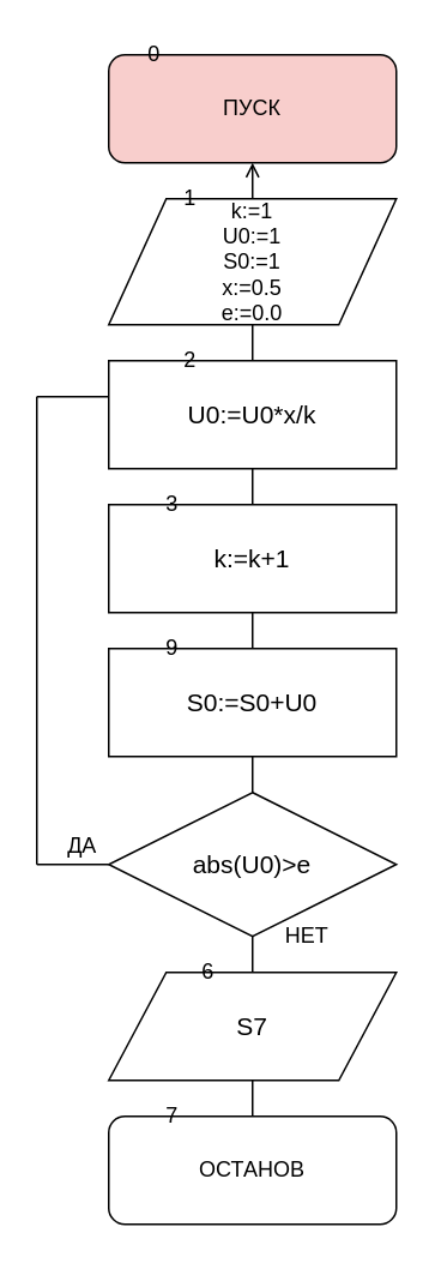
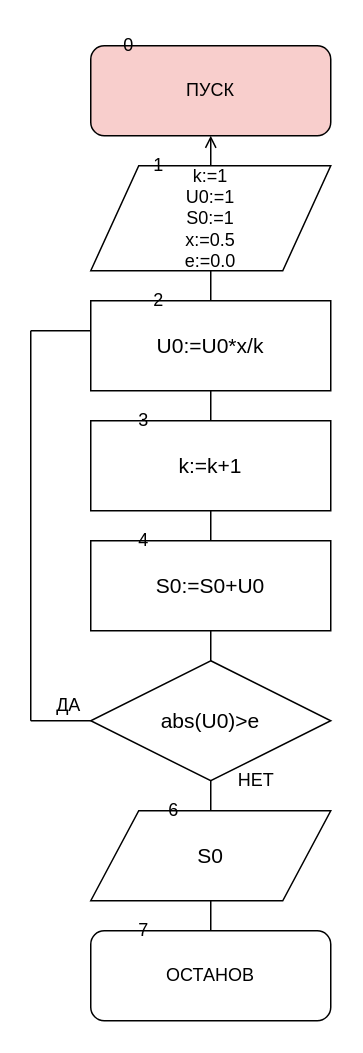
  <mxCell id="0" />
  <mxCell id="1" parent="0" />
  <mxCell id="2" value="" style="endArrow=open;html=1;entryX=0.5;entryY=1;entryDx=0;entryDy=0;exitX=0.5;exitY=0;exitDx=0;exitDy=0;" edge="1" parent="1" source="4" target="3"><mxGeometry width="50" height="50" relative="1" as="geometry"><mxPoint x="260" y="170" as="sourcePoint" /><mxPoint x="310" y="120" as="targetPoint" /></mxGeometry></mxCell>
  <mxCell id="3" value="&lt;font style=&quot;vertical-align: inherit&quot;&gt;&lt;font style=&quot;vertical-align: inherit&quot;&gt;ПУСК&lt;/font&gt;&lt;/font&gt;" style="rounded=1;whiteSpace=wrap;html=1;fillColor=#f8cecc;" parent="1" vertex="1"><mxGeometry x="60" y="30" width="160" height="60" as="geometry" /></mxCell>
  <mxCell id="4" value="&lt;font style=&quot;vertical-align: inherit&quot;&gt;&lt;font style=&quot;vertical-align: inherit&quot;&gt;ОСТАНОВ&lt;/font&gt;&lt;/font&gt;" style="rounded=1;whiteSpace=wrap;html=1;" parent="1" vertex="1"><mxGeometry x="60" y="620" width="160" height="60" as="geometry" /></mxCell>
  <mxCell id="5" value="&lt;div&gt;k:=1&lt;/div&gt;&lt;div&gt;U0:=1&lt;/div&gt;&lt;div&gt;S0:=1&lt;/div&gt;&lt;div&gt;x:=0.5&lt;/div&gt;&lt;div&gt;e:=0.0&lt;/div&gt;" style="shape=parallelogram;perimeter=parallelogramPerimeter;whiteSpace=wrap;html=1;" parent="1" vertex="1"><mxGeometry x="60" y="110" width="160" height="70" as="geometry" /></mxCell>
  <mxCell id="6" value="&lt;font style=&quot;font-size: 14px&quot;&gt;U0:=U0*x/k&lt;/font&gt;" style="rounded=0;whiteSpace=wrap;html=1;" parent="1" vertex="1"><mxGeometry x="60" y="200" width="160" height="60" as="geometry" /></mxCell>
  <mxCell id="7" value="&lt;font style=&quot;font-size: 14px&quot;&gt;abs(U0)&amp;gt;e&lt;/font&gt;" style="rhombus;whiteSpace=wrap;html=1;" parent="1" vertex="1"><mxGeometry x="60" y="440" width="160" height="80" as="geometry" /></mxCell>
  <mxCell id="8" value="НЕТ" style="text;html=1;align=center;verticalAlign=middle;resizable=0;points=[];;autosize=1;" parent="1" vertex="1"><mxGeometry x="150" y="510" width="40" height="20" as="geometry" /></mxCell>
  <mxCell id="9" value="" style="endArrow=none;html=1;entryX=0;entryY=0.5;entryDx=0;entryDy=0;" parent="1" edge="1"><mxGeometry width="50" height="50" relative="1" as="geometry"><mxPoint x="20" y="480" as="sourcePoint" /><mxPoint x="60" y="480" as="targetPoint" /></mxGeometry></mxCell>
  <mxCell id="10" value="" style="endArrow=none;html=1;" parent="1" edge="1"><mxGeometry width="50" height="50" relative="1" as="geometry"><mxPoint x="20" y="220" as="sourcePoint" /><mxPoint x="20" y="480" as="targetPoint" /></mxGeometry></mxCell>
  <mxCell id="11" value="" style="endArrow=none;html=1;entryX=0;entryY=0.5;entryDx=0;entryDy=0;" parent="1" edge="1"><mxGeometry width="50" height="50" relative="1" as="geometry"><mxPoint x="20" y="220" as="sourcePoint" /><mxPoint x="60" y="220" as="targetPoint" /></mxGeometry></mxCell>
  <mxCell id="12" value="ДА" style="text;html=1;align=center;verticalAlign=middle;resizable=0;points=[];;autosize=1;" parent="1" vertex="1"><mxGeometry x="30" y="460" width="30" height="20" as="geometry" /></mxCell>
  <mxCell id="13" value="0" style="text;html=1;align=center;verticalAlign=middle;resizable=0;points=[];;autosize=1;" parent="1" vertex="1"><mxGeometry x="75" y="20" width="20" height="20" as="geometry" /></mxCell>
  <mxCell id="14" value="&lt;font style=&quot;font-size: 14px&quot;&gt;k:=k+1&lt;/font&gt;" style="rounded=0;whiteSpace=wrap;html=1;" vertex="1" parent="1"><mxGeometry x="60" y="280" width="160" height="60" as="geometry" /></mxCell>
  <mxCell id="15" value="&lt;font style=&quot;font-size: 14px&quot;&gt;S0:=S0+U0&lt;/font&gt;" style="rounded=0;whiteSpace=wrap;html=1;" vertex="1" parent="1"><mxGeometry x="60" y="360" width="160" height="60" as="geometry" /></mxCell>
- <mxCell id="16" value="&lt;font style=&quot;font-size: 14px&quot;&gt;S7&lt;/font&gt;" style="shape=parallelogram;perimeter=parallelogramPerimeter;whiteSpace=wrap;html=1;" vertex="1" parent="1"><mxGeometry x="60" y="540" width="160" height="60" as="geometry" /></mxCell>
+ <mxCell id="16" value="&lt;font style=&quot;font-size: 14px&quot;&gt;S0&lt;/font&gt;" style="shape=parallelogram;perimeter=parallelogramPerimeter;whiteSpace=wrap;html=1;" vertex="1" parent="1"><mxGeometry x="60" y="540" width="160" height="60" as="geometry" /></mxCell>
  <mxCell id="17" value="1" style="text;html=1;align=center;verticalAlign=middle;resizable=0;points=[];;autosize=1;" vertex="1" parent="1"><mxGeometry x="95" y="100" width="20" height="20" as="geometry" /></mxCell>
  <mxCell id="18" value="2" style="text;html=1;align=center;verticalAlign=middle;resizable=0;points=[];;autosize=1;" vertex="1" parent="1"><mxGeometry x="95" y="190" width="20" height="20" as="geometry" /></mxCell>
  <mxCell id="19" value="3" style="text;html=1;align=center;verticalAlign=middle;resizable=0;points=[];;autosize=1;" vertex="1" parent="1"><mxGeometry x="85" y="270" width="20" height="20" as="geometry" /></mxCell>
- <mxCell id="20" value="9" style="text;html=1;align=center;verticalAlign=middle;resizable=0;points=[];;autosize=1;" vertex="1" parent="1"><mxGeometry x="85" y="350" width="20" height="20" as="geometry" /></mxCell>
+ <mxCell id="20" value="4" style="text;html=1;align=center;verticalAlign=middle;resizable=0;points=[];;autosize=1;" vertex="1" parent="1"><mxGeometry x="85" y="350" width="20" height="20" as="geometry" /></mxCell>
  <mxCell id="21" value="6" style="text;html=1;align=center;verticalAlign=middle;resizable=0;points=[];;autosize=1;" vertex="1" parent="1"><mxGeometry x="105" y="530" width="20" height="20" as="geometry" /></mxCell>
  <mxCell id="22" value="7" style="text;html=1;align=center;verticalAlign=middle;resizable=0;points=[];;autosize=1;" vertex="1" parent="1"><mxGeometry x="85" y="610" width="20" height="20" as="geometry" /></mxCell>
